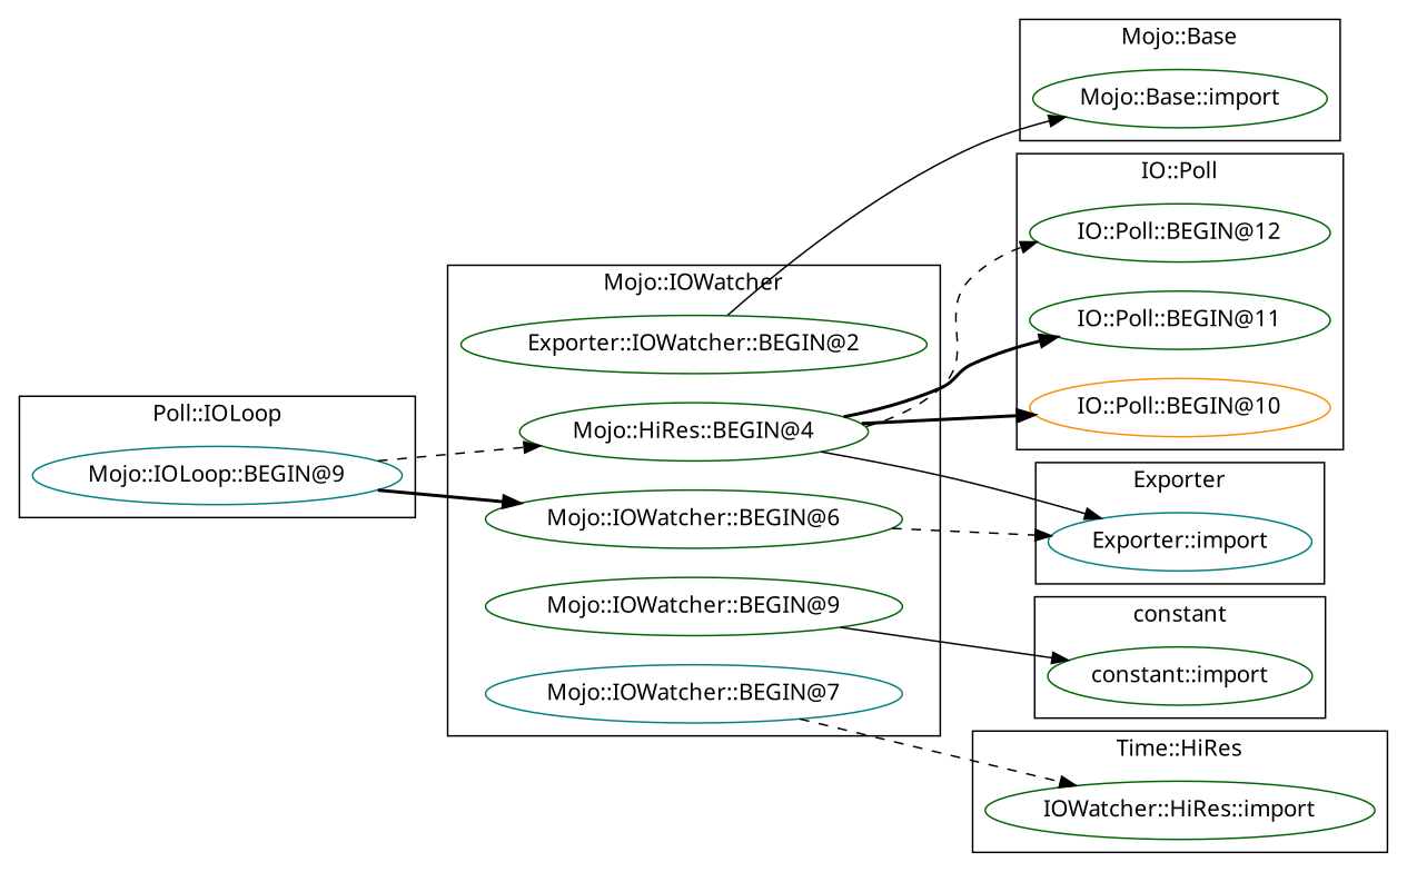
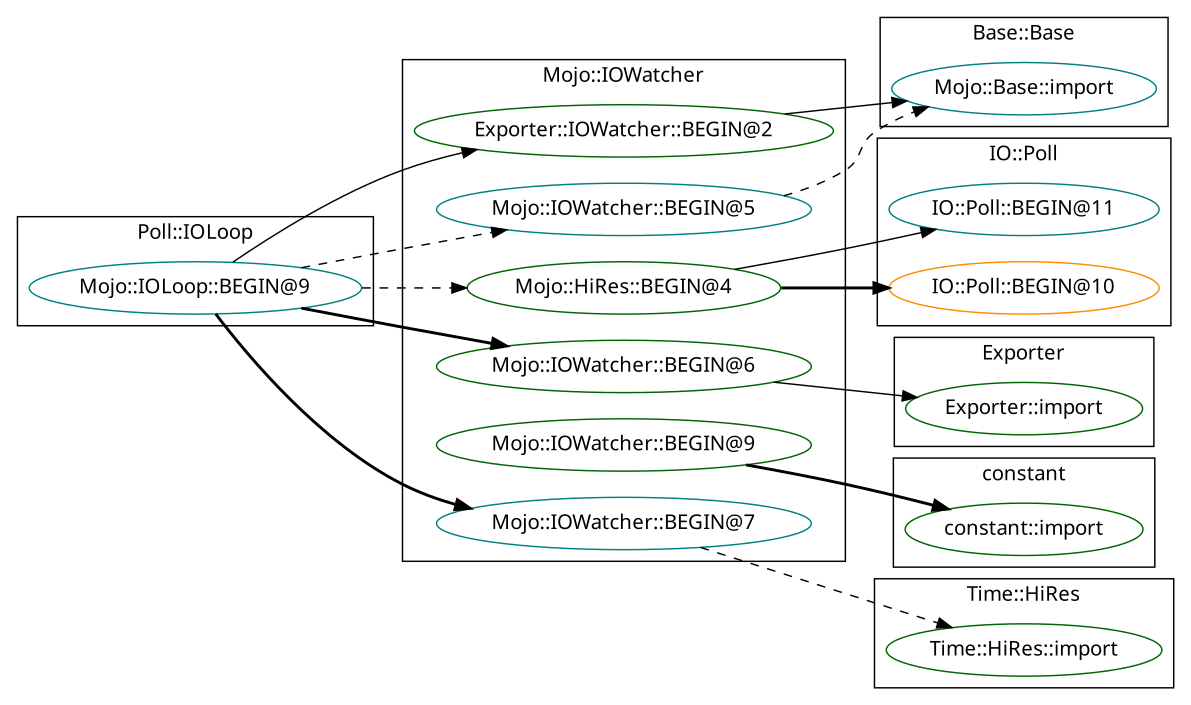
  digraph {
    fontname="Noto Sans"
    rankdir=LR
    node [color=darkgreen fontname="Noto Sans"]
    edge [fontname="Noto Sans" style=solid]
    "constant::import"
-   "IO::Poll::BEGIN@12"
-   "IO::Poll::BEGIN@11"
+   "IO::Poll::BEGIN@11" [color=teal]
    "IO::Poll::BEGIN@10" [color=darkorange]
-   "Exporter::import" [color=teal]
-   "Mojo::Base::import"
-   "Time::HiRes::import" [label="IOWatcher::HiRes::import"]
+   "Exporter::import"
+   "Mojo::Base::import" [color=teal]
+   "Time::HiRes::import"
    n8 [label="Exporter::IOWatcher::BEGIN@2"]
    n9 [label="Mojo::HiRes::BEGIN@4"]
    "Mojo::IOWatcher::BEGIN@6"
    "Mojo::IOWatcher::BEGIN@9"
+   "Mojo::IOWatcher::BEGIN@5" [color=teal]
    "Mojo::IOWatcher::BEGIN@7" [color=teal]
    "Mojo::IOLoop::BEGIN@9" [color=teal]
    subgraph cluster_1 {
      label=constant
      "constant::import"
    }
    subgraph cluster_2 {
      label="IO::Poll"
-     "IO::Poll::BEGIN@12"
      "IO::Poll::BEGIN@11"
      "IO::Poll::BEGIN@10"
    }
    subgraph cluster_3 {
      label=Exporter
      "Exporter::import"
    }
    subgraph cluster_4 {
-     label="Mojo::Base"
+     label="Base::Base"
      "Mojo::Base::import"
    }
    subgraph cluster_5 {
      label="Time::HiRes"
      "Time::HiRes::import"
    }
    subgraph cluster_6 {
      label="Mojo::IOWatcher"
      n8
      n9
      "Mojo::IOWatcher::BEGIN@6"
      "Mojo::IOWatcher::BEGIN@9"
+     "Mojo::IOWatcher::BEGIN@5"
      "Mojo::IOWatcher::BEGIN@7"
    }
    subgraph cluster_7 {
      label="Poll::IOLoop"
      "Mojo::IOLoop::BEGIN@9"
    }
    n8 -> "Mojo::Base::import"
-   n9 -> "IO::Poll::BEGIN@12" [style=dashed]
-   n9 -> "IO::Poll::BEGIN@11" [style=bold]
+   n9 -> "IO::Poll::BEGIN@11"
    n9 -> "IO::Poll::BEGIN@10" [style=bold]
-   n9 -> "Exporter::import"
-   "Mojo::IOWatcher::BEGIN@6" -> "Exporter::import" [style=dashed]
-   "Mojo::IOWatcher::BEGIN@9" -> "constant::import"
+   "Mojo::IOWatcher::BEGIN@6" -> "Exporter::import"
+   "Mojo::IOWatcher::BEGIN@9" -> "constant::import" [style=bold]
+   "Mojo::IOWatcher::BEGIN@5" -> "Mojo::Base::import" [style=dashed]
    "Mojo::IOWatcher::BEGIN@7" -> "Time::HiRes::import" [style=dashed]
+   "Mojo::IOLoop::BEGIN@9" -> n8
    "Mojo::IOLoop::BEGIN@9" -> n9 [style=dashed]
    "Mojo::IOLoop::BEGIN@9" -> "Mojo::IOWatcher::BEGIN@6" [style=bold]
+   "Mojo::IOLoop::BEGIN@9" -> "Mojo::IOWatcher::BEGIN@5" [style=dashed]
+   "Mojo::IOLoop::BEGIN@9" -> "Mojo::IOWatcher::BEGIN@7" [style=bold]
  }
